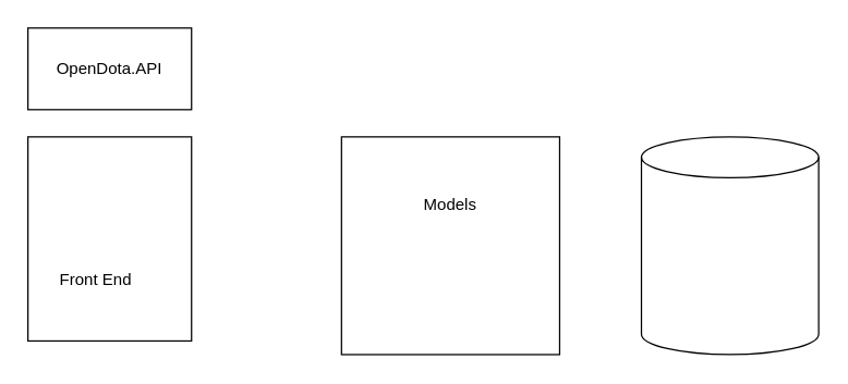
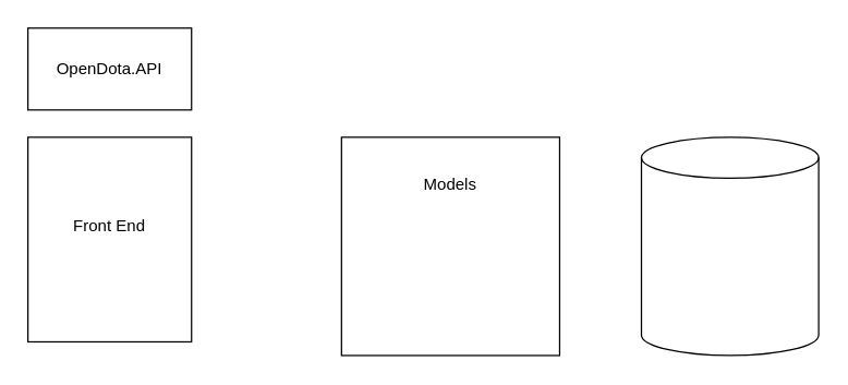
  <mxCell id="0" />
  <mxCell id="1" parent="0" />
  <mxCell id="2" value="" style="shape=cylinder3;whiteSpace=wrap;html=1;boundedLbl=1;backgroundOutline=1;size=15;" vertex="1" parent="1"><mxGeometry x="470" y="100" width="130" height="160" as="geometry" /></mxCell>
  <mxCell id="3" value="" style="whiteSpace=wrap;html=1;aspect=fixed;" vertex="1" parent="1"><mxGeometry x="250" y="100" width="160" height="160" as="geometry" /></mxCell>
  <mxCell id="4" value="OpenDota.API" style="whiteSpace=wrap;html=1;rounded=0;" vertex="1" parent="1"><mxGeometry x="20" y="20" width="120" height="60" as="geometry" /></mxCell>
  <mxCell id="5" value="" style="rounded=0;whiteSpace=wrap;html=1;" vertex="1" parent="1"><mxGeometry x="20" y="100" width="120" height="150" as="geometry" /></mxCell>
- <mxCell id="6" value="Front End" style="text;html=1;strokeColor=none;fillColor=none;align=center;verticalAlign=middle;whiteSpace=wrap;rounded=0;" vertex="1" parent="1"><mxGeometry x="40" y="190" width="60" height="30" as="geometry" /></mxCell>
- <mxCell id="7" value="Models" style="text;html=1;strokeColor=none;fillColor=none;align=center;verticalAlign=middle;whiteSpace=wrap;rounded=0;" vertex="1" parent="1"><mxGeometry x="300" y="135" width="60" height="30" as="geometry" /></mxCell>
+ <mxCell id="6" value="Front End" style="text;html=1;strokeColor=none;fillColor=none;align=center;verticalAlign=middle;whiteSpace=wrap;rounded=0;" vertex="1" parent="1"><mxGeometry x="50" y="150" width="60" height="30" as="geometry" /></mxCell>
+ <mxCell id="7" value="Models" style="text;html=1;strokeColor=none;fillColor=none;align=center;verticalAlign=middle;whiteSpace=wrap;rounded=0;" vertex="1" parent="1"><mxGeometry x="300" y="120" width="60" height="30" as="geometry" /></mxCell>
